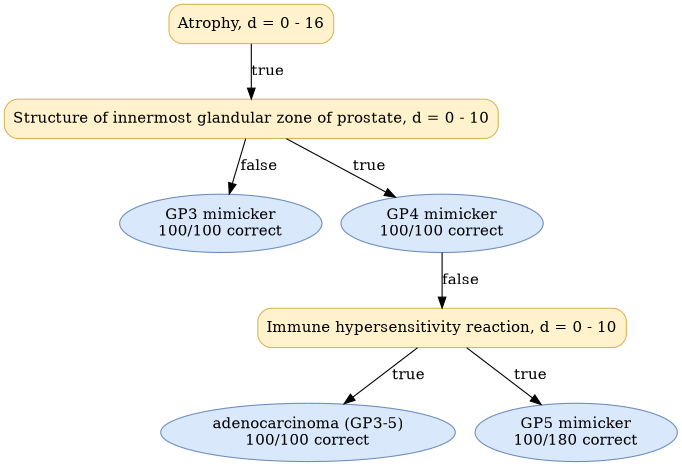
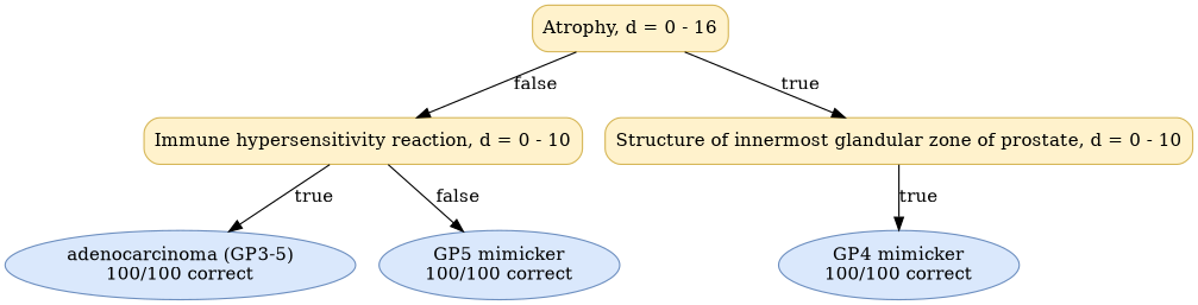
  digraph {
    fontname="Times-Roman"
    node [color="#6C8EBF" fillcolor="#DAE8FC" fontname="Times-Roman" shape=ellipse style="rounded,filled"]
    n1 [color="#D6B656" fillcolor="#FFF2CC" label="Atrophy, d = 0 - 16" shape=box]
    n2 [color="#D6B656" fillcolor="#FFF2CC" label="Immune hypersensitivity reaction, d = 0 - 10" shape=box]
    n3 [color="#D6B656" fillcolor="#FFF2CC" label="Structure of innermost glandular zone of prostate, d = 0 - 10" shape=box]
    n4 [label=<adenocarcinoma (GP3-5)<br/>100/100 correct>]
-   n5 [label=<GP5 mimicker<br/>100/180 correct>]
-   n6 [label=<GP3 mimicker<br/>100/100 correct>]
+   n5 [label=<GP5 mimicker<br/>100/100 correct>]
    n7 [label=<GP4 mimicker<br/>100/100 correct>]
-   n7 -> n2 [label=false]
+   n1 -> n2 [label=false]
    n1 -> n3 [label=true]
    n2 -> n4 [label=true]
-   n2 -> n5 [label=true]
-   n3 -> n6 [label=false]
+   n2 -> n5 [label=false]
    n3 -> n7 [label=true]
  }
